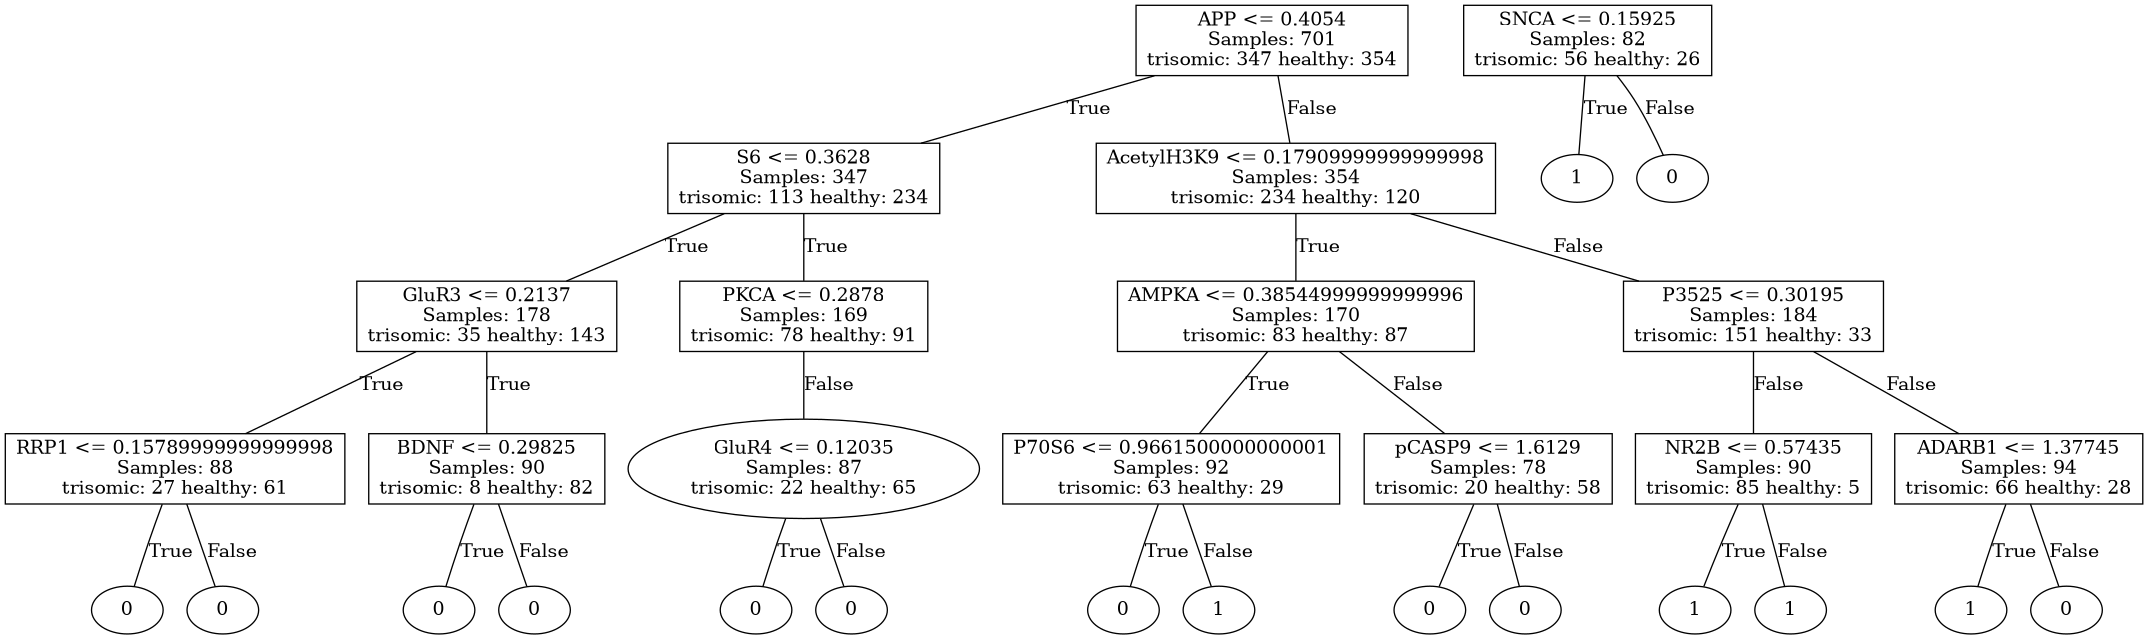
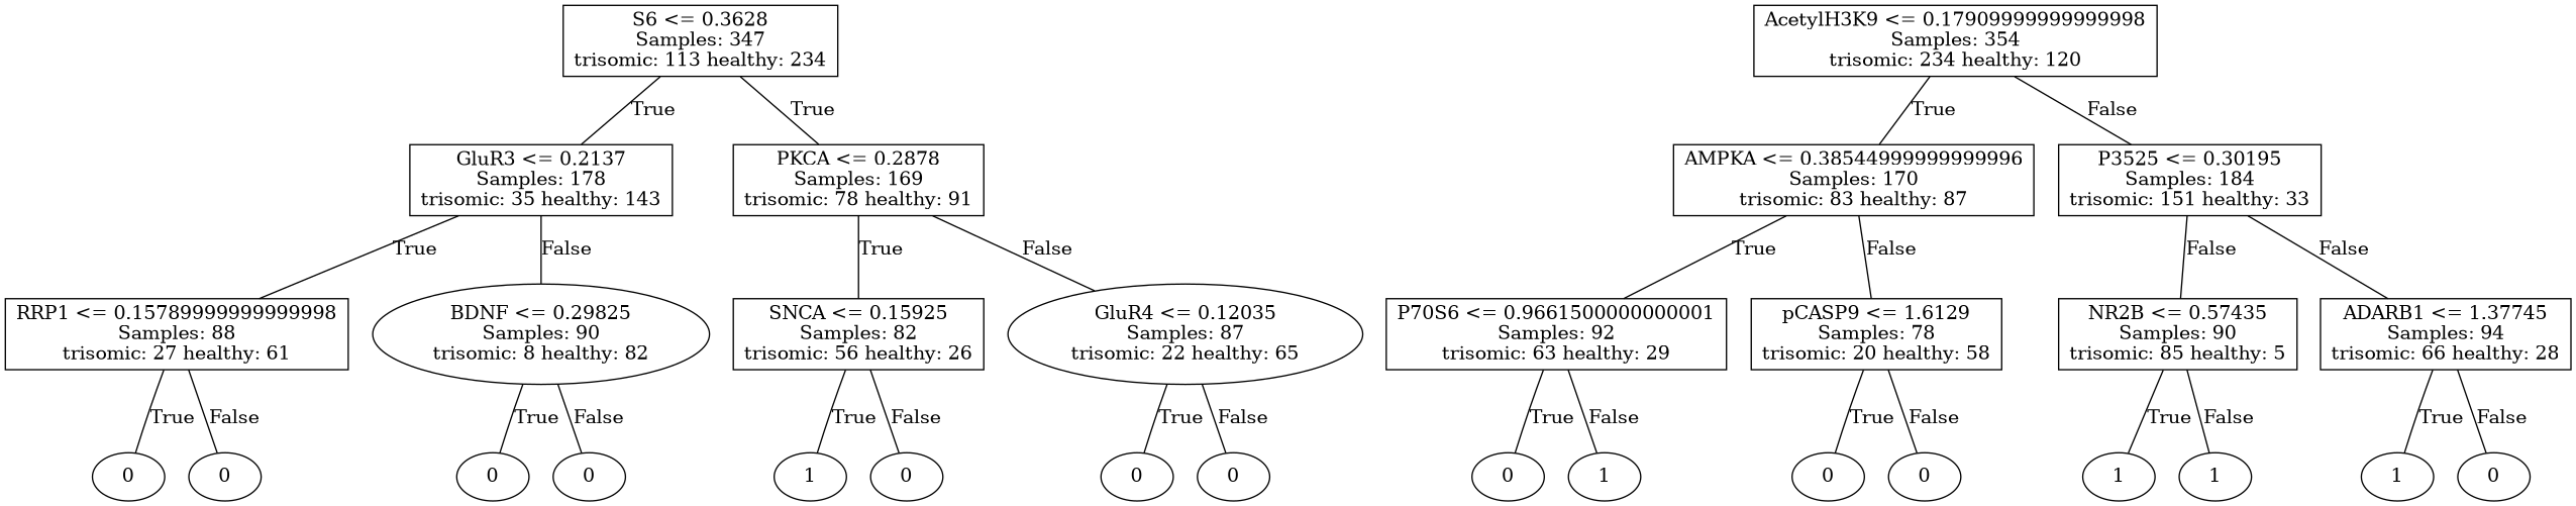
  graph {
    node [fillcolor=red shape=oval style=solid]
-   n1 [height=0.73611 label="APP <= 0.4054\nSamples: 701\ntrisomic: 347 healthy: 354" shape=box width=2.1944]
    n2 [height=0.73611 label="S6 <= 0.3628\nSamples: 347\ntrisomic: 113 healthy: 234" shape=box width=2.1944]
    n3 [height=0.73611 label="AcetylH3K9 <= 0.17909999999999998\nSamples: 354\ntrisomic: 234 healthy: 120" shape=box width=3.2639]
    n4 [height=0.73611 label="GluR3 <= 0.2137\nSamples: 178\ntrisomic: 35 healthy: 143" shape=box width=2.1111]
    n5 [height=0.73611 label="PKCA <= 0.2878\nSamples: 169\ntrisomic: 78 healthy: 91" shape=box width=2.0139]
    n6 [height=0.73611 label="AMPKA <= 0.38544999999999996\nSamples: 170\ntrisomic: 83 healthy: 87" shape=box width=2.9861]
    n7 [height=0.73611 label="P3525 <= 0.30195\nSamples: 184\ntrisomic: 151 healthy: 33" shape=box width=2.1111]
    n8 [height=0.73611 label="RRP1 <= 0.15789999999999998\nSamples: 88\ntrisomic: 27 healthy: 61" shape=box width=2.7778]
-   n9 [height=0.73611 label="BDNF <= 0.29825\nSamples: 90\ntrisomic: 8 healthy: 82" shape=box width=1.9167]
+   n9 [height=0.73611 label="BDNF <= 0.29825\nSamples: 90\ntrisomic: 8 healthy: 82" shape=ellipse width=1.9167]
    n10 [height=0.73611 label="SNCA <= 0.15925\nSamples: 82\ntrisomic: 56 healthy: 26" shape=box width=2.0139]
    n11 [height=0.73611 label="GluR4 <= 0.12035\nSamples: 87\ntrisomic: 22 healthy: 65" shape=ellipse width=2.0139]
    n12 [height=0.73611 label="P70S6 <= 0.9661500000000001\nSamples: 92\ntrisomic: 63 healthy: 29" shape=box width=2.7222]
    n13 [height=0.73611 label="pCASP9 <= 1.6129\nSamples: 78\ntrisomic: 20 healthy: 58" shape=box width=2.0139]
    n14 [height=0.73611 label="NR2B <= 0.57435\nSamples: 90\ntrisomic: 85 healthy: 5" shape=box width=1.9167]
    n15 [height=0.73611 label="ADARB1 <= 1.37745\nSamples: 94\ntrisomic: 66 healthy: 28" shape=box width=2.0139]
    n16 [height=0.5 label=0 width=0.75]
    n17 [height=0.5 label=0 width=0.75]
    n18 [height=0.5 label=0 width=0.75]
    n19 [height=0.5 label=0 width=0.75]
    n20 [height=0.5 label=1 width=0.75]
    n21 [height=0.5 label=0 width=0.75]
    n22 [height=0.5 label=0 width=0.75]
    n23 [height=0.5 label=0 width=0.75]
    n24 [height=0.5 label=0 width=0.75]
    n25 [height=0.5 label=1 width=0.75]
    n26 [height=0.5 label=0 width=0.75]
    n27 [height=0.5 label=0 width=0.75]
    n28 [height=0.5 label=1 width=0.75]
    n29 [height=0.5 label=1 width=0.75]
    n30 [height=0.5 label=1 width=0.75]
    n31 [height=0.5 label=0 width=0.75]
-   n1 -- n2 [label=True]
-   n1 -- n3 [label=False]
    n2 -- n4 [label=True]
    n2 -- n5 [label=True]
    n3 -- n6 [label=True]
    n3 -- n7 [label=False]
    n4 -- n8 [label=True]
-   n4 -- n9 [label=True]
+   n4 -- n9 [label=False]
+   n5 -- n10 [label=True]
    n5 -- n11 [label=False]
    n6 -- n12 [label=True]
    n6 -- n13 [label=False]
    n7 -- n14 [label=False]
    n7 -- n15 [label=False]
    n8 -- n16 [label=True]
    n8 -- n17 [label=False]
    n9 -- n18 [label=True]
    n9 -- n19 [label=False]
    n10 -- n20 [label=True]
    n10 -- n21 [label=False]
    n11 -- n22 [label=True]
    n11 -- n23 [label=False]
    n12 -- n24 [label=True]
    n12 -- n25 [label=False]
    n13 -- n26 [label=True]
    n13 -- n27 [label=False]
    n14 -- n28 [label=True]
    n14 -- n29 [label=False]
    n15 -- n30 [label=True]
    n15 -- n31 [label=False]
  }
